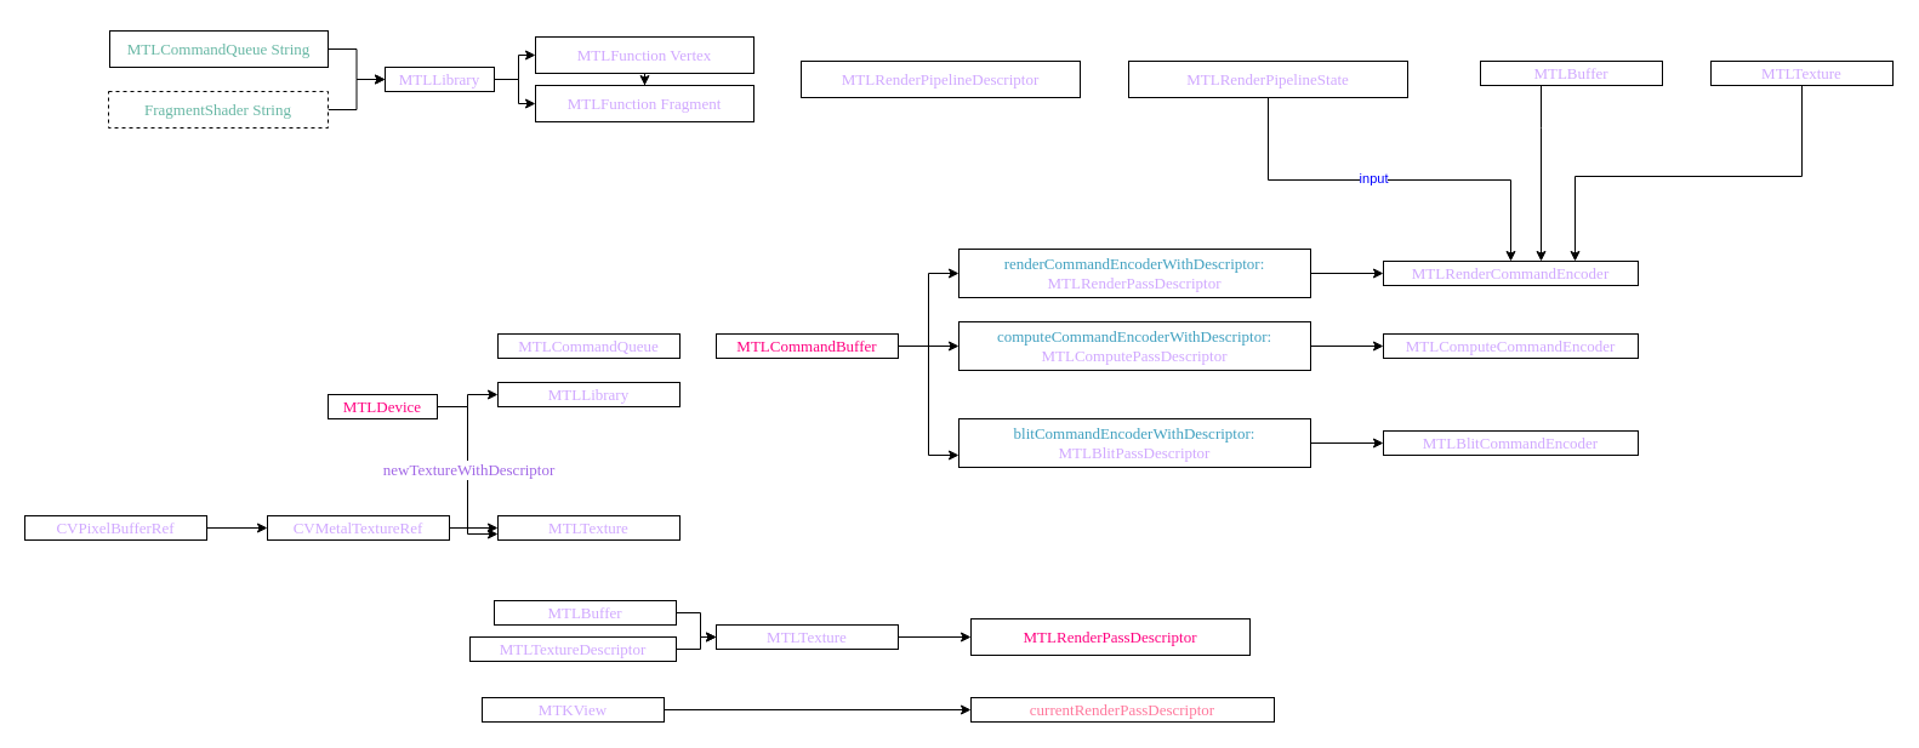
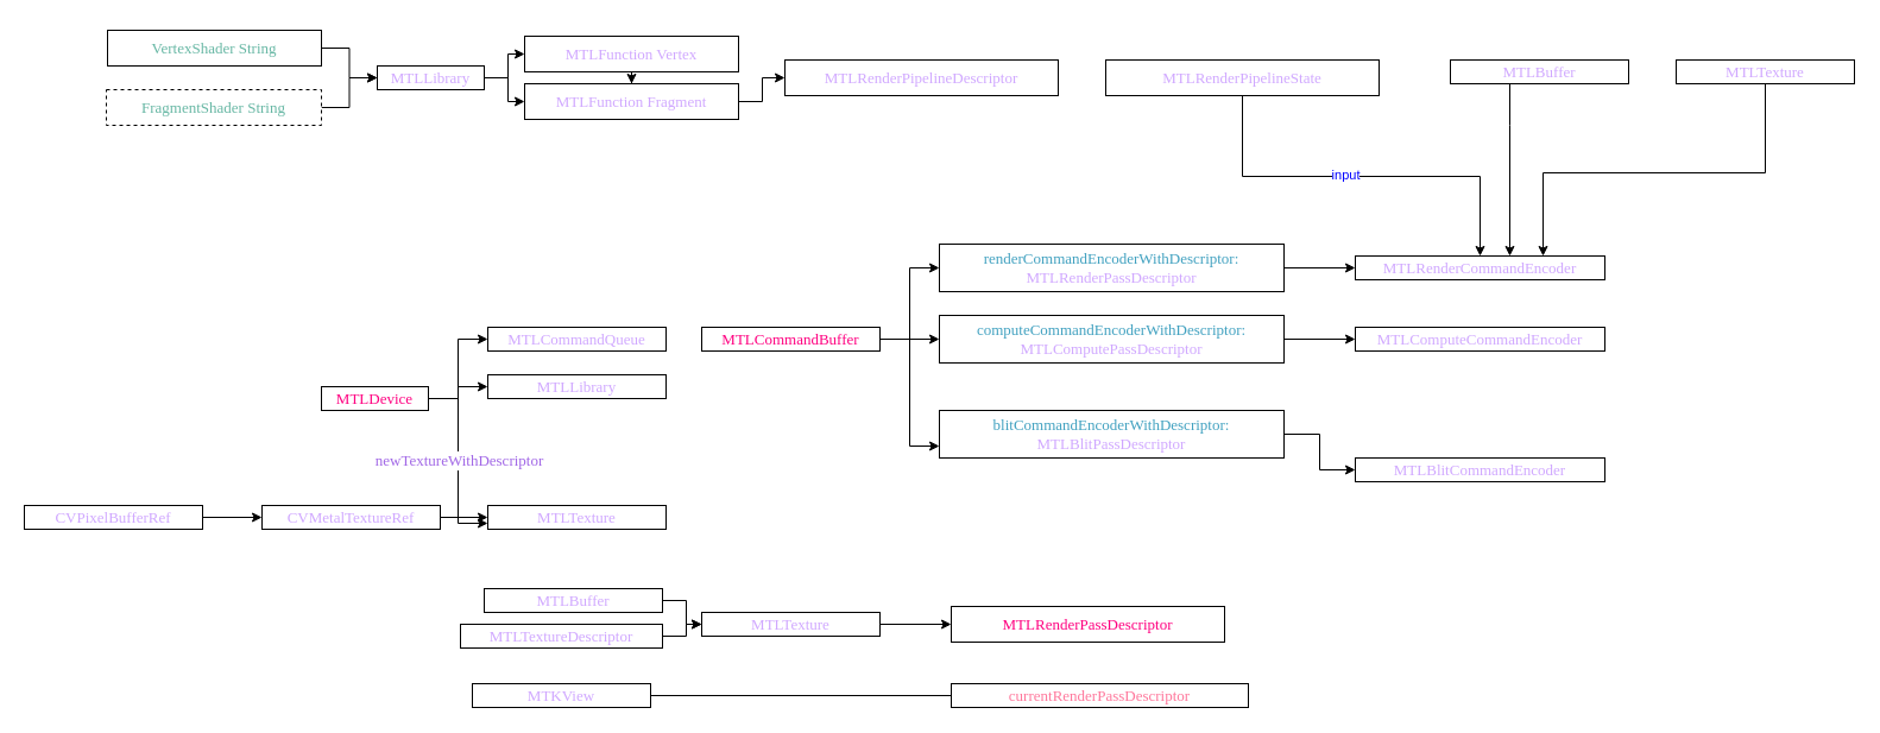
  <mxCell id="0" />
  <mxCell id="1" parent="0" />
+ <mxCell id="2" value="" style="edgeStyle=orthogonalEdgeStyle;rounded=0;orthogonalLoop=1;jettySize=auto;html=1;fontColor=#000099;entryX=0;entryY=0.5;entryDx=0;entryDy=0;" parent="1" source="6" target="7" edge="1"><mxGeometry relative="1" as="geometry" /></mxCell>
  <mxCell id="3" value="" style="edgeStyle=orthogonalEdgeStyle;rounded=0;orthogonalLoop=1;jettySize=auto;html=1;fontColor=#000099;" parent="1" source="6" target="8" edge="1"><mxGeometry relative="1" as="geometry" /></mxCell>
  <mxCell id="4" value="" style="edgeStyle=orthogonalEdgeStyle;rounded=0;orthogonalLoop=1;jettySize=auto;html=1;labelBackgroundColor=#ffffff;fontColor=#000099;entryX=0;entryY=0.75;entryDx=0;entryDy=0;" parent="1" source="6" target="26" edge="1"><mxGeometry relative="1" as="geometry" /></mxCell>
  <mxCell id="5" value="&lt;p style=&quot;margin: 0px; font-stretch: normal; font-size: 13px; line-height: normal; font-family: menlo; color: rgb(161, 103, 230);&quot;&gt;newTextureWithDescriptor&lt;/p&gt;" style="edgeLabel;html=1;align=center;verticalAlign=middle;resizable=0;points=[];fontColor=#0000FF;labelBackgroundColor=#ffffff;" parent="4" vertex="1" connectable="0"><mxGeometry x="-0.019" relative="1" as="geometry"><mxPoint as="offset" /></mxGeometry></mxCell>
  <mxCell id="6" value="&lt;p style=&quot;margin: 0px; font-stretch: normal; font-size: 13px; line-height: normal; font-family: menlo;&quot;&gt;MTLDevice&lt;/p&gt;" style="whiteSpace=wrap;html=1;labelBackgroundColor=#ffffff;fontColor=#FF0080;" parent="1" vertex="1"><mxGeometry x="270" y="325" width="90" height="20" as="geometry" /></mxCell>
  <mxCell id="7" value="&lt;p style=&quot;margin: 0px; font-stretch: normal; font-size: 13px; line-height: normal; font-family: menlo; color: rgb(208, 168, 255);&quot;&gt;MTLCommandQueue&lt;/p&gt;" style="whiteSpace=wrap;html=1;labelBackgroundColor=#ffffff;" parent="1" vertex="1"><mxGeometry x="410" y="275" width="150" height="20" as="geometry" /></mxCell>
  <mxCell id="8" value="&lt;p style=&quot;margin: 0px; font-stretch: normal; font-size: 13px; line-height: normal; font-family: menlo; color: rgb(208, 168, 255);&quot;&gt;MTLLibrary&lt;/p&gt;" style="whiteSpace=wrap;html=1;labelBackgroundColor=#ffffff;" parent="1" vertex="1"><mxGeometry x="410" y="315" width="150" height="20" as="geometry" /></mxCell>
  <mxCell id="9" value="" style="edgeStyle=orthogonalEdgeStyle;rounded=0;orthogonalLoop=1;jettySize=auto;html=1;fontColor=#000099;entryX=0;entryY=0.5;entryDx=0;entryDy=0;" parent="1" source="12" target="14" edge="1"><mxGeometry relative="1" as="geometry" /></mxCell>
  <mxCell id="10" value="" style="edgeStyle=orthogonalEdgeStyle;rounded=0;orthogonalLoop=1;jettySize=auto;html=1;fontColor=#000099;entryX=0;entryY=0.75;entryDx=0;entryDy=0;" parent="1" source="12" target="18" edge="1"><mxGeometry relative="1" as="geometry" /></mxCell>
  <mxCell id="11" value="" style="edgeStyle=orthogonalEdgeStyle;rounded=0;orthogonalLoop=1;jettySize=auto;html=1;fontColor=#000099;" parent="1" source="12" target="16" edge="1"><mxGeometry relative="1" as="geometry" /></mxCell>
  <mxCell id="12" value="&lt;p style=&quot;margin: 0px ; font-style: normal ; font-weight: normal ; font-stretch: normal ; font-size: 13px ; line-height: normal ; font-family: &amp;quot;menlo&amp;quot;&quot;&gt;&lt;font&gt;MTLCommandBuffer&lt;/font&gt;&lt;/p&gt;" style="whiteSpace=wrap;html=1;labelBackgroundColor=#ffffff;fontColor=#FF0080;" parent="1" vertex="1"><mxGeometry x="590" y="275" width="150" height="20" as="geometry" /></mxCell>
  <mxCell id="13" value="" style="edgeStyle=orthogonalEdgeStyle;rounded=0;orthogonalLoop=1;jettySize=auto;html=1;fontColor=#000099;" parent="1" source="14" target="19" edge="1"><mxGeometry relative="1" as="geometry" /></mxCell>
  <mxCell id="14" value="&lt;p style=&quot;margin: 0px ; font-style: normal ; font-weight: normal ; font-stretch: normal ; font-size: 13px ; line-height: normal ; font-family: &amp;quot;menlo&amp;quot; ; color: rgb(208 , 168 , 255)&quot;&gt;&lt;span style=&quot;color: rgb(65 , 161 , 192) ; text-align: left&quot;&gt;renderCommandEncoderWithDescriptor:&lt;/span&gt;&lt;br&gt;&lt;/p&gt;&lt;p style=&quot;margin: 0px; font-stretch: normal; font-size: 13px; line-height: normal; font-family: menlo; color: rgb(208, 168, 255);&quot;&gt;MTLRenderPassDescriptor&lt;/p&gt;" style="whiteSpace=wrap;html=1;fillColor=#FFFFFF;labelBackgroundColor=#ffffff;" parent="1" vertex="1"><mxGeometry x="790" y="205" width="290" height="40" as="geometry" /></mxCell>
  <mxCell id="15" value="" style="edgeStyle=orthogonalEdgeStyle;rounded=0;orthogonalLoop=1;jettySize=auto;html=1;fontColor=#000099;" parent="1" source="16" target="20" edge="1"><mxGeometry relative="1" as="geometry" /></mxCell>
  <mxCell id="16" value="&lt;p style=&quot;margin: 0px ; font-stretch: normal ; font-size: 13px ; line-height: normal ; font-family: &amp;quot;menlo&amp;quot; ; color: rgb(65 , 161 , 192)&quot;&gt;computeCommandEncoderWithDescriptor:&lt;/p&gt;&lt;p style=&quot;margin: 0px; font-stretch: normal; font-size: 13px; line-height: normal; font-family: menlo; color: rgb(208, 168, 255);&quot;&gt;MTLComputePassDescriptor&lt;/p&gt;" style="whiteSpace=wrap;html=1;labelBackgroundColor=#ffffff;" parent="1" vertex="1"><mxGeometry x="790" width="290" height="40" as="geometry" y="265" /></mxCell>
  <mxCell id="17" value="" style="edgeStyle=orthogonalEdgeStyle;rounded=0;orthogonalLoop=1;jettySize=auto;html=1;fontColor=#000099;" parent="1" source="18" target="21" edge="1"><mxGeometry relative="1" as="geometry" /></mxCell>
  <mxCell id="18" value="&lt;p style=&quot;margin: 0px ; font-stretch: normal ; font-size: 13px ; line-height: normal ; font-family: &amp;quot;menlo&amp;quot; ; color: rgb(65 , 161 , 192)&quot;&gt;blitCommandEncoderWithDescriptor:&lt;/p&gt;&lt;p style=&quot;margin: 0px; font-stretch: normal; font-size: 13px; line-height: normal; font-family: menlo; color: rgb(208, 168, 255);&quot;&gt;MTLBlitPassDescriptor&lt;/p&gt;" style="whiteSpace=wrap;html=1;labelBackgroundColor=#ffffff;" parent="1" vertex="1"><mxGeometry x="790" y="345" width="290" height="40" as="geometry" /></mxCell>
  <mxCell id="19" value="&lt;p style=&quot;margin: 0px; font-stretch: normal; font-size: 13px; line-height: normal; font-family: menlo; color: rgb(208, 168, 255);&quot;&gt;MTLRenderCommandEncoder&lt;/p&gt;" style="whiteSpace=wrap;html=1;labelBackgroundColor=#ffffff;" parent="1" vertex="1"><mxGeometry x="1140" y="215" width="210" height="20" as="geometry" /></mxCell>
  <mxCell id="20" value="&lt;p style=&quot;margin: 0px; font-stretch: normal; font-size: 13px; line-height: normal; font-family: menlo; color: rgb(208, 168, 255);&quot;&gt;MTLComputeCommandEncoder&lt;/p&gt;" style="whiteSpace=wrap;html=1;labelBackgroundColor=#ffffff;" parent="1" vertex="1"><mxGeometry x="1140" y="275" width="210" height="20" as="geometry" /></mxCell>
- <mxCell id="21" value="&lt;p style=&quot;margin: 0px; font-stretch: normal; font-size: 13px; line-height: normal; font-family: menlo; color: rgb(208, 168, 255);&quot;&gt;MTLBlitCommandEncoder&lt;/p&gt;" style="whiteSpace=wrap;html=1;labelBackgroundColor=#ffffff;" parent="1" vertex="1"><mxGeometry x="1140" y="355" width="210" height="20" as="geometry" /></mxCell>
+ <mxCell id="21" value="&lt;p style=&quot;margin: 0px; font-stretch: normal; font-size: 13px; line-height: normal; font-family: menlo; color: rgb(208, 168, 255);&quot;&gt;MTLBlitCommandEncoder&lt;/p&gt;" style="whiteSpace=wrap;html=1;labelBackgroundColor=#ffffff;" parent="1" vertex="1"><mxGeometry x="1140" y="385" width="210" height="20" as="geometry" /></mxCell>
  <mxCell id="22" value="" style="edgeStyle=orthogonalEdgeStyle;rounded=0;orthogonalLoop=1;jettySize=auto;html=1;fontColor=#000099;labelBackgroundColor=#ffffff;" parent="1" source="23" target="25" edge="1"><mxGeometry relative="1" as="geometry" /></mxCell>
  <mxCell id="23" value="&lt;p style=&quot;margin: 0px; font-stretch: normal; font-size: 13px; line-height: normal; font-family: menlo; color: rgb(208, 168, 255);&quot;&gt;CVPixelBufferRef&lt;/p&gt;" style="whiteSpace=wrap;html=1;labelBackgroundColor=#ffffff;" parent="1" vertex="1"><mxGeometry x="20" y="425" width="150" height="20" as="geometry" /></mxCell>
  <mxCell id="24" value="" style="edgeStyle=orthogonalEdgeStyle;rounded=0;orthogonalLoop=1;jettySize=auto;html=1;fontColor=#000099;labelBackgroundColor=#ffffff;" parent="1" source="25" target="26" edge="1"><mxGeometry relative="1" as="geometry" /></mxCell>
  <mxCell id="25" value="&lt;p style=&quot;margin: 0px; font-stretch: normal; font-size: 13px; line-height: normal; font-family: menlo; color: rgb(208, 168, 255);&quot;&gt;CVMetalTextureRef&lt;/p&gt;" style="whiteSpace=wrap;html=1;labelBackgroundColor=#ffffff;" parent="1" vertex="1"><mxGeometry x="220" y="425" width="150" height="20" as="geometry" /></mxCell>
  <mxCell id="26" value="&lt;p style=&quot;margin: 0px; font-stretch: normal; font-size: 13px; line-height: normal; font-family: menlo; color: rgb(208, 168, 255);&quot;&gt;MTLTexture&lt;/p&gt;" style="whiteSpace=wrap;html=1;labelBackgroundColor=#ffffff;" parent="1" vertex="1"><mxGeometry x="410" y="425" width="150" height="20" as="geometry" /></mxCell>
  <mxCell id="27" value="" style="edgeStyle=orthogonalEdgeStyle;rounded=0;orthogonalLoop=1;jettySize=auto;html=1;labelBackgroundColor=#ffffff;fontColor=#000099;" parent="1" source="28" target="48" edge="1"><mxGeometry relative="1" as="geometry" /></mxCell>
  <mxCell id="28" value="&lt;p style=&quot;margin: 0px ; font-stretch: normal ; font-size: 13px ; line-height: normal ; font-family: &amp;quot;menlo&amp;quot; ; color: rgb(208 , 168 , 255)&quot;&gt;&lt;span style=&quot;text-align: left;&quot;&gt;MTLBuffer&lt;/span&gt;&lt;br&gt;&lt;/p&gt;" style="whiteSpace=wrap;html=1;labelBackgroundColor=#ffffff;" parent="1" vertex="1"><mxGeometry x="407" y="495" width="150" height="20" as="geometry" /></mxCell>
  <mxCell id="29" value="" style="edgeStyle=orthogonalEdgeStyle;rounded=0;orthogonalLoop=1;jettySize=auto;html=1;labelBackgroundColor=#ffffff;fontColor=#000099;" parent="1" source="30" target="35" edge="1"><mxGeometry relative="1" as="geometry" /></mxCell>
- <mxCell id="30" value="&lt;p style=&quot;margin: 0px ; font-stretch: normal ; font-size: 13px ; line-height: normal ; font-family: &amp;#34;menlo&amp;#34; ; color: rgb(208 , 168 , 255)&quot;&gt;&lt;span style=&quot;color: rgb(103 , 183 , 164) ; text-align: left&quot;&gt;MTLCommandQueue String&lt;/span&gt;&lt;br&gt;&lt;/p&gt;" style="whiteSpace=wrap;html=1;labelBackgroundColor=#ffffff;" parent="1" vertex="1"><mxGeometry x="90" y="25" width="180" height="30" as="geometry" /></mxCell>
+ <mxCell id="30" value="&lt;p style=&quot;margin: 0px ; font-stretch: normal ; font-size: 13px ; line-height: normal ; font-family: &amp;#34;menlo&amp;#34; ; color: rgb(208 , 168 , 255)&quot;&gt;&lt;span style=&quot;color: rgb(103 , 183 , 164) ; text-align: left&quot;&gt;VertexShader String&lt;/span&gt;&lt;br&gt;&lt;/p&gt;" style="whiteSpace=wrap;html=1;labelBackgroundColor=#ffffff;" parent="1" vertex="1"><mxGeometry x="90" y="25" width="180" height="30" as="geometry" /></mxCell>
  <mxCell id="31" value="" style="edgeStyle=orthogonalEdgeStyle;rounded=0;orthogonalLoop=1;jettySize=auto;html=1;labelBackgroundColor=#ffffff;fontColor=#000099;" parent="1" source="32" target="35" edge="1"><mxGeometry relative="1" as="geometry" /></mxCell>
  <mxCell id="32" value="&lt;p style=&quot;margin: 0px ; font-stretch: normal ; font-size: 13px ; line-height: normal ; font-family: &amp;#34;menlo&amp;#34; ; color: rgb(208 , 168 , 255)&quot;&gt;&lt;span style=&quot;color: rgb(103 , 183 , 164) ; text-align: left&quot;&gt;FragmentShader String&lt;/span&gt;&lt;/p&gt;" style="whiteSpace=wrap;html=1;labelBackgroundColor=#ffffff;dashed=1;" parent="1" vertex="1"><mxGeometry x="89" y="75" width="181" height="30" as="geometry" /></mxCell>
  <mxCell id="33" value="" style="edgeStyle=orthogonalEdgeStyle;rounded=0;orthogonalLoop=1;jettySize=auto;html=1;labelBackgroundColor=#ffffff;fontColor=#000099;" parent="1" source="35" target="39" edge="1"><mxGeometry relative="1" as="geometry" /></mxCell>
  <mxCell id="34" value="" style="edgeStyle=orthogonalEdgeStyle;rounded=0;orthogonalLoop=1;jettySize=auto;html=1;labelBackgroundColor=#ffffff;fontColor=#000099;entryX=0;entryY=0.5;entryDx=0;entryDy=0;" parent="1" source="35" target="37" edge="1"><mxGeometry relative="1" as="geometry" /></mxCell>
  <mxCell id="35" value="&lt;span style=&quot;color: rgb(208, 168, 255); font-family: menlo; font-size: 13px; font-style: normal; font-weight: normal; letter-spacing: normal; text-align: left; text-indent: 0px; text-transform: none; word-spacing: 0px; text-decoration: none; display: inline; float: none;&quot;&gt;MTLLibrary&lt;/span&gt;" style="whiteSpace=wrap;html=1;labelBackgroundColor=#ffffff;" parent="1" vertex="1"><mxGeometry x="317" y="55" width="90" height="20" as="geometry" /></mxCell>
  <mxCell id="36" value="" style="edgeStyle=orthogonalEdgeStyle;rounded=0;orthogonalLoop=1;jettySize=auto;html=1;labelBackgroundColor=#ffffff;fontColor=#000099;" parent="1" source="37" target="39" edge="1"><mxGeometry relative="1" as="geometry" /></mxCell>
  <mxCell id="37" value="&lt;p style=&quot;margin: 0px; font-stretch: normal; font-size: 13px; line-height: normal; font-family: menlo; color: rgb(208, 168, 255);&quot;&gt;MTLFunction Vertex&lt;/p&gt;" style="whiteSpace=wrap;html=1;labelBackgroundColor=#ffffff;" parent="1" vertex="1"><mxGeometry x="441" y="30" width="180" height="30" as="geometry" /></mxCell>
+ <mxCell id="38" value="" style="edgeStyle=orthogonalEdgeStyle;rounded=0;orthogonalLoop=1;jettySize=auto;html=1;labelBackgroundColor=#ffffff;fontColor=#000099;" parent="1" source="39" target="40" edge="1"><mxGeometry relative="1" as="geometry" /></mxCell>
  <mxCell id="39" value="&lt;p style=&quot;margin: 0px; font-stretch: normal; font-size: 13px; line-height: normal; font-family: menlo; color: rgb(208, 168, 255);&quot;&gt;MTLFunction Fragment&lt;/p&gt;" style="whiteSpace=wrap;html=1;labelBackgroundColor=#ffffff;" parent="1" vertex="1"><mxGeometry x="441" y="70" width="180" height="30" as="geometry" /></mxCell>
  <mxCell id="40" value="&lt;p style=&quot;margin: 0px; font-stretch: normal; font-size: 13px; line-height: normal; font-family: menlo; color: rgb(208, 168, 255);&quot;&gt;MTLRenderPipelineDescriptor&lt;/p&gt;" style="whiteSpace=wrap;html=1;labelBackgroundColor=#ffffff;" parent="1" vertex="1"><mxGeometry x="660" y="50" width="230" height="30" as="geometry" /></mxCell>
  <mxCell id="41" value="&lt;p style=&quot;margin: 0.0px 0.0px 0.0px 0.0px ; font: 13.0px &amp;#34;menlo&amp;#34; ; color: #d0a8ff ; background-color: #1f1f24&quot;&gt;&lt;br&gt;&lt;/p&gt;" style="text;whiteSpace=wrap;html=1;fontColor=#000099;" parent="1" vertex="1"><mxGeometry x="1160" y="20" width="200" height="30" as="geometry" /></mxCell>
  <mxCell id="42" style="edgeStyle=orthogonalEdgeStyle;rounded=0;orthogonalLoop=1;jettySize=auto;html=1;entryX=0.5;entryY=0;entryDx=0;entryDy=0;labelBackgroundColor=#ffffff;fontColor=#000099;" parent="1" source="44" target="19" edge="1"><mxGeometry relative="1" as="geometry"><Array as="points"><mxPoint x="1045" y="148" /><mxPoint x="1245" y="148" /></Array></mxGeometry></mxCell>
  <mxCell id="43" value="input" style="edgeLabel;html=1;align=center;verticalAlign=middle;resizable=0;points=[];fontColor=#0000FF;" parent="42" vertex="1" connectable="0"><mxGeometry x="-0.078" y="3" relative="1" as="geometry"><mxPoint y="1" as="offset" /></mxGeometry></mxCell>
  <mxCell id="44" value="&lt;span style=&quot;color: rgb(208, 168, 255); font-family: menlo; font-size: 13px; font-style: normal; font-weight: normal; letter-spacing: normal; text-align: left; text-indent: 0px; text-transform: none; word-spacing: 0px; text-decoration: none; display: inline; float: none;&quot;&gt;MTLRenderPipelineState&lt;/span&gt;" style="whiteSpace=wrap;html=1;labelBackgroundColor=#ffffff;" parent="1" vertex="1"><mxGeometry x="930" y="50" width="230" height="30" as="geometry" /></mxCell>
  <mxCell id="45" value="" style="edgeStyle=orthogonalEdgeStyle;rounded=0;orthogonalLoop=1;jettySize=auto;html=1;labelBackgroundColor=#ffffff;fontColor=#000099;" parent="1" source="46" target="48" edge="1"><mxGeometry relative="1" as="geometry" /></mxCell>
  <mxCell id="46" value="&lt;p style=&quot;margin: 0px; font-stretch: normal; font-size: 13px; line-height: normal; font-family: menlo; color: rgb(208, 168, 255);&quot;&gt;MTLTextureDescriptor&lt;/p&gt;" style="whiteSpace=wrap;html=1;labelBackgroundColor=#ffffff;" parent="1" vertex="1"><mxGeometry x="387" y="525" width="170" height="20" as="geometry" /></mxCell>
  <mxCell id="47" value="" style="edgeStyle=orthogonalEdgeStyle;rounded=0;orthogonalLoop=1;jettySize=auto;html=1;labelBackgroundColor=#ffffff;fontColor=#000099;" parent="1" source="48" target="49" edge="1"><mxGeometry relative="1" as="geometry" /></mxCell>
  <mxCell id="48" value="&lt;p style=&quot;margin: 0px; font-stretch: normal; font-size: 13px; line-height: normal; font-family: menlo; color: rgb(208, 168, 255);&quot;&gt;MTLTexture&lt;/p&gt;" style="whiteSpace=wrap;html=1;labelBackgroundColor=#ffffff;" parent="1" vertex="1"><mxGeometry x="590" y="515" width="150" height="20" as="geometry" /></mxCell>
  <mxCell id="49" value="&lt;span style=&quot;font-family: &amp;#34;menlo&amp;#34; ; font-size: 13px ; font-style: normal ; font-weight: normal ; letter-spacing: normal ; text-align: center ; text-indent: 0px ; text-transform: none ; word-spacing: 0px ; background-color: rgb(255 , 255 , 255) ; text-decoration: none ; display: inline ; float: none&quot;&gt;&lt;font color=&quot;#ff0080&quot;&gt;MTLRenderPassDescriptor&lt;/font&gt;&lt;/span&gt;" style="whiteSpace=wrap;html=1;labelBackgroundColor=#ffffff;" parent="1" vertex="1"><mxGeometry x="800" y="510" width="230" height="30" as="geometry" /></mxCell>
  <mxCell id="50" style="edgeStyle=orthogonalEdgeStyle;rounded=0;orthogonalLoop=1;jettySize=auto;html=1;labelBackgroundColor=#ffffff;fontColor=#0000FF;" parent="1" source="51" target="19" edge="1"><mxGeometry relative="1" as="geometry"><Array as="points"><mxPoint x="1270" y="105" /><mxPoint x="1270" y="105" /></Array></mxGeometry></mxCell>
  <mxCell id="51" value="&lt;p style=&quot;margin: 0px ; font-stretch: normal ; font-size: 13px ; line-height: normal ; font-family: &amp;quot;menlo&amp;quot; ; color: rgb(208 , 168 , 255)&quot;&gt;&lt;span style=&quot;text-align: left;&quot;&gt;MTLBuffer&lt;/span&gt;&lt;br&gt;&lt;/p&gt;" style="whiteSpace=wrap;html=1;labelBackgroundColor=#ffffff;" parent="1" vertex="1"><mxGeometry x="1220" y="50" width="150" height="20" as="geometry" /></mxCell>
  <mxCell id="52" style="edgeStyle=orthogonalEdgeStyle;rounded=0;orthogonalLoop=1;jettySize=auto;html=1;labelBackgroundColor=#ffffff;fontColor=#0000FF;" parent="1" source="53" edge="1"><mxGeometry relative="1" as="geometry"><mxPoint x="1298" y="215" as="targetPoint" /><Array as="points"><mxPoint x="1485" y="145" /><mxPoint x="1298" y="145" /></Array></mxGeometry></mxCell>
  <mxCell id="53" value="&lt;p style=&quot;margin: 0px; font-stretch: normal; font-size: 13px; line-height: normal; font-family: menlo; color: rgb(208, 168, 255);&quot;&gt;MTLTexture&lt;/p&gt;" style="whiteSpace=wrap;html=1;labelBackgroundColor=#ffffff;" parent="1" vertex="1"><mxGeometry x="1410" y="50" width="150" height="20" as="geometry" /></mxCell>
- <mxCell id="54" style="edgeStyle=orthogonalEdgeStyle;rounded=0;orthogonalLoop=1;jettySize=auto;html=1;" edge="1" parent="1" source="55" target="56"><mxGeometry relative="1" as="geometry" /></mxCell>
+ <mxCell id="54" style="edgeStyle=orthogonalEdgeStyle;rounded=0;orthogonalLoop=1;jettySize=auto;html=1;endArrow=none;" edge="1" parent="1" source="55" target="56"><mxGeometry relative="1" as="geometry" /></mxCell>
  <mxCell id="55" value="&lt;p style=&quot;margin: 0px ; font-stretch: normal ; font-size: 13px ; line-height: normal ; font-family: &amp;#34;menlo&amp;#34; ; color: rgb(208 , 168 , 255)&quot;&gt;&lt;span style=&quot;text-align: left&quot;&gt;MTKView&lt;/span&gt;&lt;br&gt;&lt;/p&gt;" style="whiteSpace=wrap;html=1;labelBackgroundColor=#ffffff;" vertex="1" parent="1"><mxGeometry x="397" y="575" width="150" height="20" as="geometry" /></mxCell>
  <mxCell id="56" value="&lt;p style=&quot;margin: 0px; font-stretch: normal; font-size: 13px; line-height: normal; font-family: menlo;&quot;&gt;currentRenderPassDescriptor&lt;/p&gt;" style="whiteSpace=wrap;html=1;labelBackgroundColor=#FFFFFF;fontColor=#FF789C;" vertex="1" parent="1"><mxGeometry x="800" y="575" width="250" height="20" as="geometry" /></mxCell>
